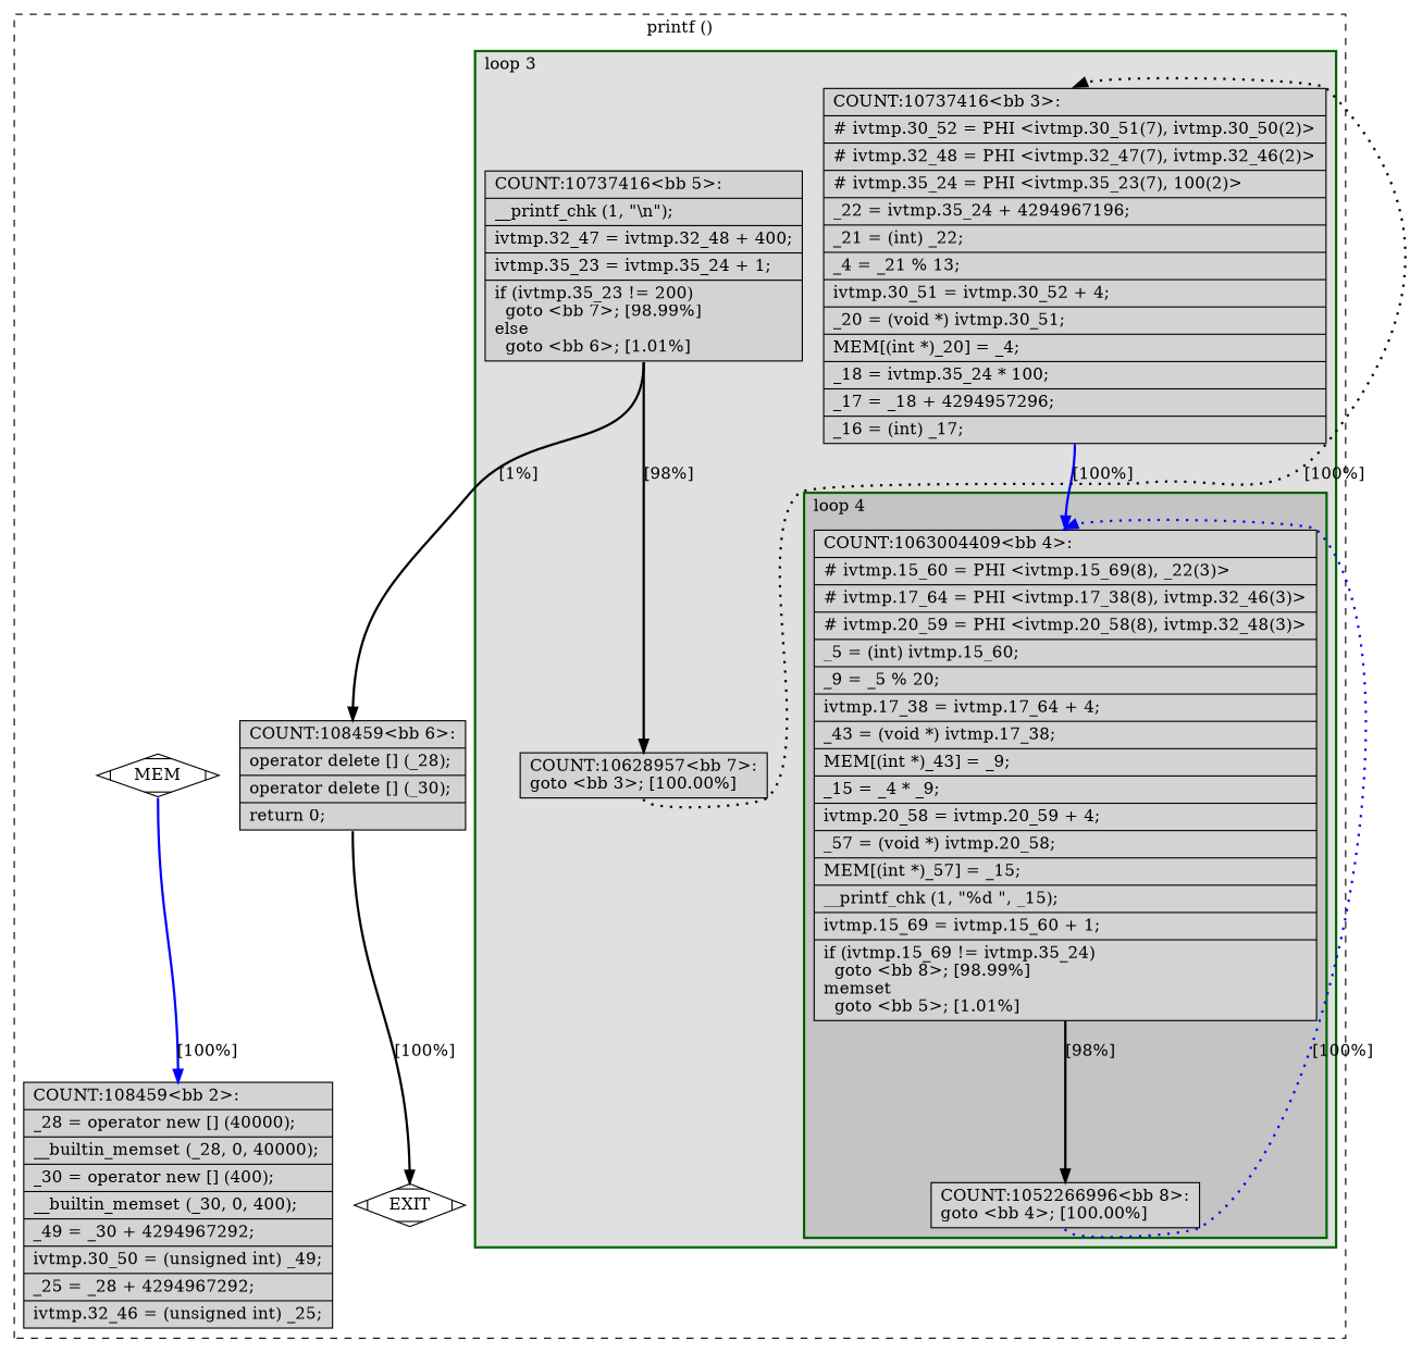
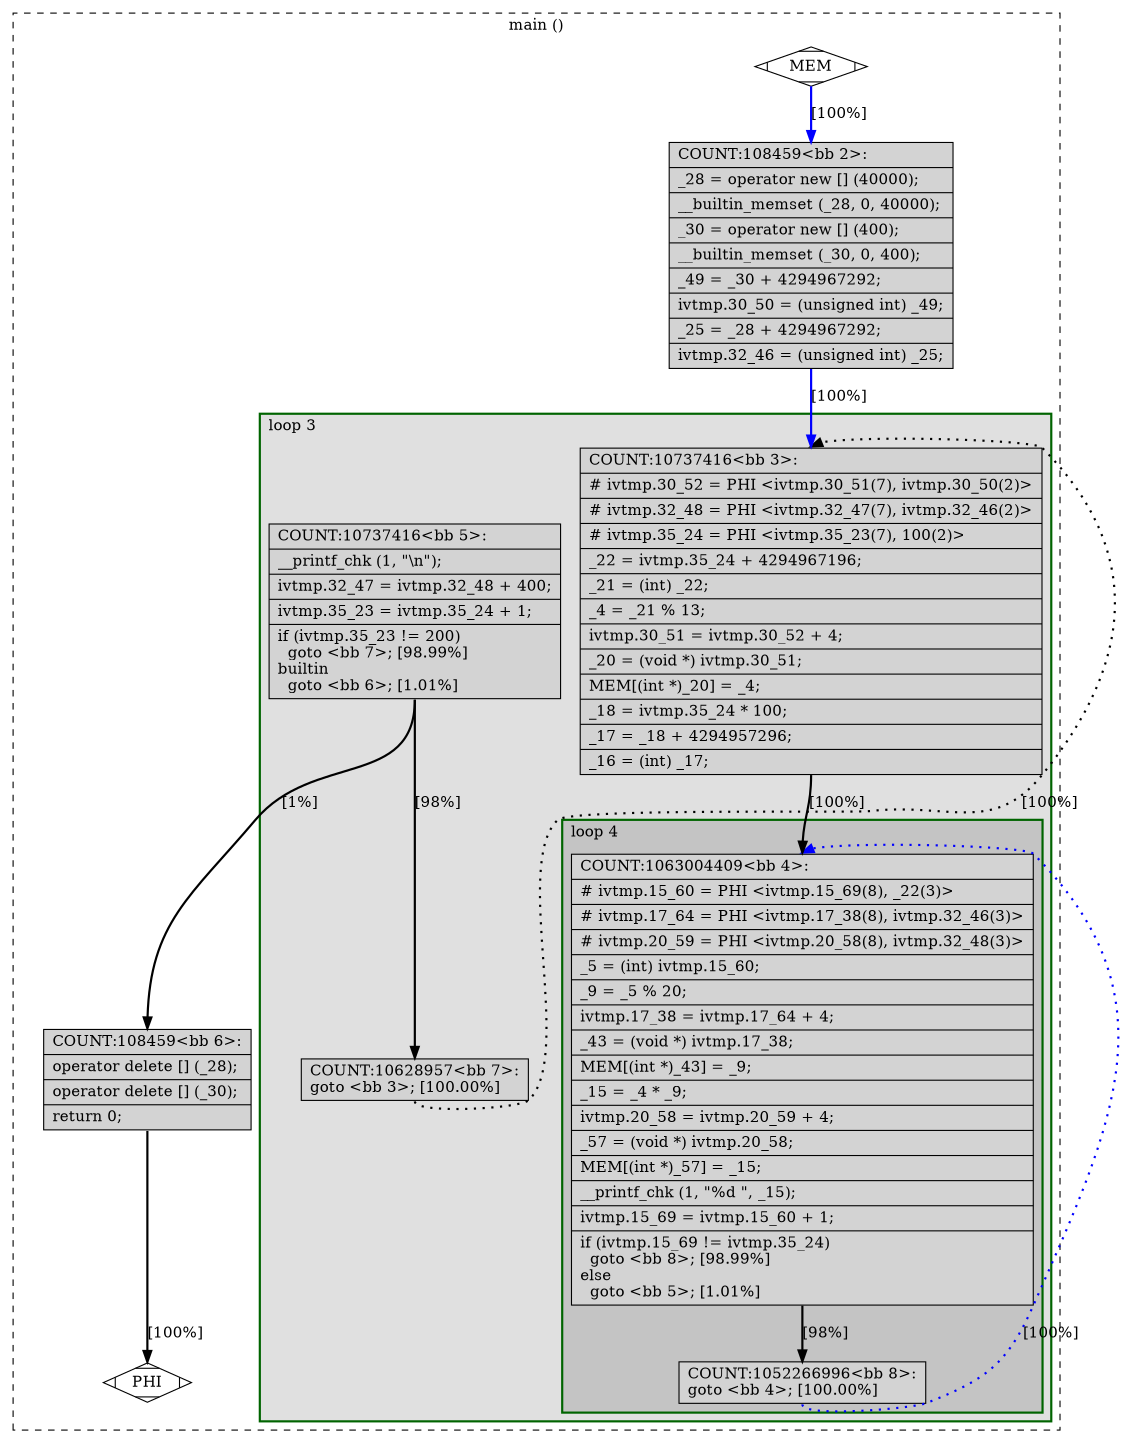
  digraph {
    node [fillcolor=lightgrey shape=record style=filled]
    edge [color=black constraint=true headport=n style="solid,bold" tailport=s weight=10]
-   n1 [label="{COUNT:1063004409\<bb\ 4\>:\l|#\ ivtmp.15_60\ =\ PHI\ \<ivtmp.15_69(8),\ _22(3)\>\l|#\ ivtmp.17_64\ =\ PHI\ \<ivtmp.17_38(8),\ ivtmp.32_46(3)\>\l|#\ ivtmp.20_59\ =\ PHI\ \<ivtmp.20_58(8),\ ivtmp.32_48(3)\>\l|_5\ =\ (int)\ ivtmp.15_60;\l|_9\ =\ _5\ %\ 20;\l|ivtmp.17_38\ =\ ivtmp.17_64\ +\ 4;\l|_43\ =\ (void\ *)\ ivtmp.17_38;\l|MEM[(int\ *)_43]\ =\ _9;\l|_15\ =\ _4\ *\ _9;\l|ivtmp.20_58\ =\ ivtmp.20_59\ +\ 4;\l|_57\ =\ (void\ *)\ ivtmp.20_58;\l|MEM[(int\ *)_57]\ =\ _15;\l|__printf_chk\ (1,\ \"%d\ \",\ _15);\l|ivtmp.15_69\ =\ ivtmp.15_60\ +\ 1;\l|if\ (ivtmp.15_69\ !=\ ivtmp.35_24)\l\ \ goto\ \<bb\ 8\>;\ [98.99%]\lmemset\l\ \ goto\ \<bb\ 5\>;\ [1.01%]\l}"]
+   n1 [label="{COUNT:1063004409\<bb\ 4\>:\l|#\ ivtmp.15_60\ =\ PHI\ \<ivtmp.15_69(8),\ _22(3)\>\l|#\ ivtmp.17_64\ =\ PHI\ \<ivtmp.17_38(8),\ ivtmp.32_46(3)\>\l|#\ ivtmp.20_59\ =\ PHI\ \<ivtmp.20_58(8),\ ivtmp.32_48(3)\>\l|_5\ =\ (int)\ ivtmp.15_60;\l|_9\ =\ _5\ %\ 20;\l|ivtmp.17_38\ =\ ivtmp.17_64\ +\ 4;\l|_43\ =\ (void\ *)\ ivtmp.17_38;\l|MEM[(int\ *)_43]\ =\ _9;\l|_15\ =\ _4\ *\ _9;\l|ivtmp.20_58\ =\ ivtmp.20_59\ +\ 4;\l|_57\ =\ (void\ *)\ ivtmp.20_58;\l|MEM[(int\ *)_57]\ =\ _15;\l|__printf_chk\ (1,\ \"%d\ \",\ _15);\l|ivtmp.15_69\ =\ ivtmp.15_60\ +\ 1;\l|if\ (ivtmp.15_69\ !=\ ivtmp.35_24)\l\ \ goto\ \<bb\ 8\>;\ [98.99%]\lelse\l\ \ goto\ \<bb\ 5\>;\ [1.01%]\l}"]
    n2 [label="{COUNT:1052266996\<bb\ 8\>:\lgoto\ \<bb\ 4\>;\ [100.00%]\l}"]
    n3 [label="{COUNT:10737416\<bb\ 3\>:\l|#\ ivtmp.30_52\ =\ PHI\ \<ivtmp.30_51(7),\ ivtmp.30_50(2)\>\l|#\ ivtmp.32_48\ =\ PHI\ \<ivtmp.32_47(7),\ ivtmp.32_46(2)\>\l|#\ ivtmp.35_24\ =\ PHI\ \<ivtmp.35_23(7),\ 100(2)\>\l|_22\ =\ ivtmp.35_24\ +\ 4294967196;\l|_21\ =\ (int)\ _22;\l|_4\ =\ _21\ %\ 13;\l|ivtmp.30_51\ =\ ivtmp.30_52\ +\ 4;\l|_20\ =\ (void\ *)\ ivtmp.30_51;\l|MEM[(int\ *)_20]\ =\ _4;\l|_18\ =\ ivtmp.35_24\ *\ 100;\l|_17\ =\ _18\ +\ 4294957296;\l|_16\ =\ (int)\ _17;\l}"]
-   n4 [label="{COUNT:10737416\<bb\ 5\>:\l|__printf_chk\ (1,\ \"\\n\");\l|ivtmp.32_47\ =\ ivtmp.32_48\ +\ 400;\l|ivtmp.35_23\ =\ ivtmp.35_24\ +\ 1;\l|if\ (ivtmp.35_23\ !=\ 200)\l\ \ goto\ \<bb\ 7\>;\ [98.99%]\lelse\l\ \ goto\ \<bb\ 6\>;\ [1.01%]\l}"]
+   n4 [label="{COUNT:10737416\<bb\ 5\>:\l|__printf_chk\ (1,\ \"\\n\");\l|ivtmp.32_47\ =\ ivtmp.32_48\ +\ 400;\l|ivtmp.35_23\ =\ ivtmp.35_24\ +\ 1;\l|if\ (ivtmp.35_23\ !=\ 200)\l\ \ goto\ \<bb\ 7\>;\ [98.99%]\lbuiltin\l\ \ goto\ \<bb\ 6\>;\ [1.01%]\l}"]
    n5 [label="{COUNT:10628957\<bb\ 7\>:\lgoto\ \<bb\ 3\>;\ [100.00%]\l}"]
    n6 [label="{COUNT:108459\<bb\ 6\>:\l|operator\ delete\ []\ (_28);\l|operator\ delete\ []\ (_30);\l|return\ 0;\l}"]
    n7 [fillcolor=white label=MEM shape=Mdiamond]
-   n8 [fillcolor=white label=EXIT shape=Mdiamond]
+   n8 [fillcolor=white label=PHI shape=Mdiamond]
    n9 [label="{COUNT:108459\<bb\ 2\>:\l|_28\ =\ operator\ new\ []\ (40000);\l|__builtin_memset\ (_28,\ 0,\ 40000);\l|_30\ =\ operator\ new\ []\ (400);\l|__builtin_memset\ (_30,\ 0,\ 400);\l|_49\ =\ _30\ +\ 4294967292;\l|ivtmp.30_50\ =\ (unsigned\ int)\ _49;\l|_25\ =\ _28\ +\ 4294967292;\l|ivtmp.32_46\ =\ (unsigned\ int)\ _25;\l}"]
    subgraph cluster_1 {
      color=black
-     label="printf ()"
+     label="main ()"
      style=dashed
      n6
      n7
      n8
      n9
      subgraph cluster_2 {
        color=darkgreen
        fillcolor=grey88
        label="loop 3"
        labeljust=l
        penwidth=2
        style=filled
        n3
        n4
        n5
        subgraph cluster_3 {
          color=darkgreen
          fillcolor=grey77
          label="loop 4"
          labeljust=l
          penwidth=2
          style=filled
          n1
          n2
        }
      }
    }
    n1 -> n2 [label="[98%]"]
    n2 -> n1 [color=blue constraint=false label="[100%]" style="dotted,bold"]
-   n3 -> n1 [color=blue label="[100%]" weight=100]
+   n3 -> n1 [label="[100%]" weight=100]
    n4 -> n5 [label="[98%]"]
    n4 -> n6 [label="[1%]"]
    n5 -> n3 [constraint=false label="[100%]" style="dotted,bold"]
    n6 -> n8 [label="[100%]"]
    n7 -> n8 [style=invis color="" weight=""]
    n7 -> n9 [color=blue label="[100%]" weight=100]
+   n9 -> n3 [color=blue label="[100%]" weight=100]
  }
